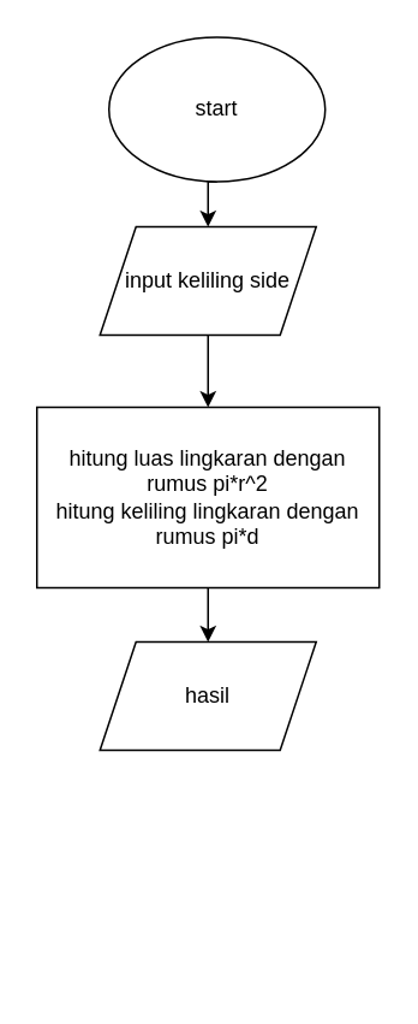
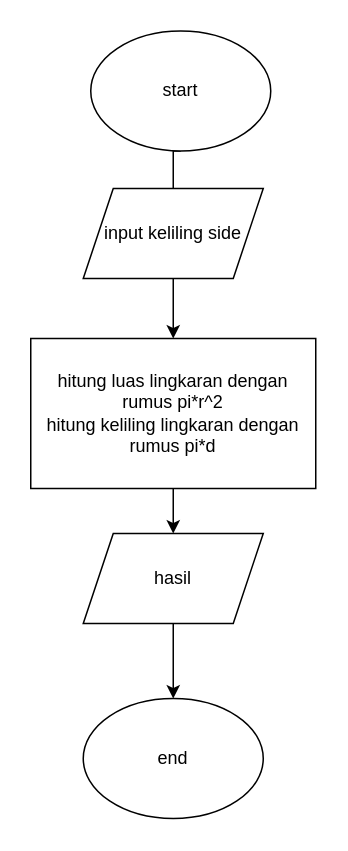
  <mxCell id="0" />
  <mxCell id="1" parent="0" />
- <mxCell id="2" style="edgeStyle=orthogonalEdgeStyle;rounded=0;orthogonalLoop=1;jettySize=auto;html=1;exitX=0.5;exitY=1;exitDx=0;exitDy=0;entryX=0.5;entryY=0;entryDx=0;entryDy=0;" edge="1" parent="1" source="3" target="5"><mxGeometry relative="1" as="geometry" /></mxCell>
+ <mxCell id="2" style="edgeStyle=orthogonalEdgeStyle;rounded=0;orthogonalLoop=1;jettySize=auto;html=1;exitX=0.5;exitY=1;exitDx=0;exitDy=0;entryX=0.5;entryY=0;entryDx=0;entryDy=0;endArrow=none;" edge="1" parent="1" source="3" target="5"><mxGeometry relative="1" as="geometry" /></mxCell>
  <mxCell id="3" value="start" style="ellipse;whiteSpace=wrap;html=1;" vertex="1" parent="1"><mxGeometry x="60" y="20" width="120" height="80" as="geometry" /></mxCell>
  <mxCell id="4" style="edgeStyle=orthogonalEdgeStyle;rounded=0;orthogonalLoop=1;jettySize=auto;html=1;exitX=0.5;exitY=1;exitDx=0;exitDy=0;entryX=0.5;entryY=0;entryDx=0;entryDy=0;" edge="1" parent="1" source="5" target="7"><mxGeometry relative="1" as="geometry" /></mxCell>
  <mxCell id="5" value="input keliling side" style="shape=parallelogram;perimeter=parallelogramPerimeter;whiteSpace=wrap;html=1;fixedSize=1;" vertex="1" parent="1"><mxGeometry x="55" y="125" width="120" height="60" as="geometry" /></mxCell>
  <mxCell id="6" style="edgeStyle=orthogonalEdgeStyle;rounded=0;orthogonalLoop=1;jettySize=auto;html=1;exitX=0.5;exitY=1;exitDx=0;exitDy=0;entryX=0.5;entryY=0;entryDx=0;entryDy=0;" edge="1" parent="1" source="7" target="9"><mxGeometry relative="1" as="geometry" /></mxCell>
  <mxCell id="7" value="hitung luas lingkaran dengan rumus pi*r^2&lt;br&gt;hitung keliling lingkaran dengan rumus pi*d" style="rounded=0;whiteSpace=wrap;html=1;" vertex="1" parent="1"><mxGeometry x="20" y="225" width="190" height="100" as="geometry" /></mxCell>
+ <mxCell id="8" value="" style="edgeStyle=orthogonalEdgeStyle;rounded=0;orthogonalLoop=1;jettySize=auto;html=1;" edge="1" parent="1" source="9" target="10"><mxGeometry relative="1" as="geometry" /></mxCell>
  <mxCell id="9" value="hasil" style="shape=parallelogram;perimeter=parallelogramPerimeter;whiteSpace=wrap;html=1;fixedSize=1;" vertex="1" parent="1"><mxGeometry x="55" y="355" width="120" height="60" as="geometry" /></mxCell>
+ <mxCell id="10" value="end" style="ellipse;whiteSpace=wrap;html=1;" vertex="1" parent="1"><mxGeometry x="55" y="465" width="120" height="80" as="geometry" /></mxCell>
